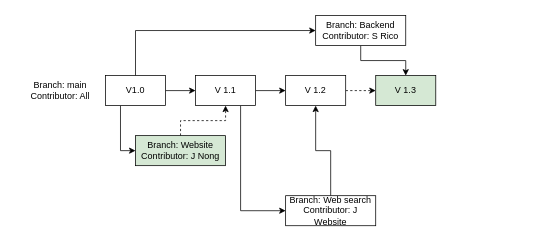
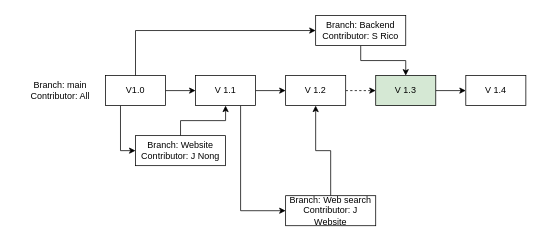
  <mxCell id="0" />
  <mxCell id="1" parent="0" />
  <mxCell id="2" style="edgeStyle=orthogonalEdgeStyle;rounded=0;orthogonalLoop=1;jettySize=auto;html=1;exitX=1;exitY=0.5;exitDx=0;exitDy=0;entryX=0;entryY=0.5;entryDx=0;entryDy=0;" edge="1" parent="1" source="5" target="8"><mxGeometry relative="1" as="geometry" /></mxCell>
  <mxCell id="3" style="edgeStyle=orthogonalEdgeStyle;rounded=0;orthogonalLoop=1;jettySize=auto;html=1;exitX=0.5;exitY=0;exitDx=0;exitDy=0;entryX=0;entryY=0.5;entryDx=0;entryDy=0;" edge="1" parent="1" source="5" target="15"><mxGeometry relative="1" as="geometry" /></mxCell>
  <mxCell id="4" style="edgeStyle=orthogonalEdgeStyle;rounded=0;orthogonalLoop=1;jettySize=auto;html=1;exitX=0.25;exitY=1;exitDx=0;exitDy=0;entryX=0;entryY=0.5;entryDx=0;entryDy=0;" edge="1" parent="1" source="5" target="18"><mxGeometry relative="1" as="geometry" /></mxCell>
  <mxCell id="5" value="V1.0" style="rounded=0;whiteSpace=wrap;html=1;" vertex="1" parent="1"><mxGeometry x="140" y="100" width="80" height="40" as="geometry" /></mxCell>
  <mxCell id="6" style="edgeStyle=orthogonalEdgeStyle;rounded=0;orthogonalLoop=1;jettySize=auto;html=1;exitX=1;exitY=0.5;exitDx=0;exitDy=0;entryX=0;entryY=0.5;entryDx=0;entryDy=0;" edge="1" parent="1" source="8" target="10"><mxGeometry relative="1" as="geometry" /></mxCell>
  <mxCell id="7" style="edgeStyle=orthogonalEdgeStyle;rounded=0;orthogonalLoop=1;jettySize=auto;html=1;exitX=0.75;exitY=1;exitDx=0;exitDy=0;entryX=0;entryY=0.5;entryDx=0;entryDy=0;" edge="1" parent="1" source="8" target="20"><mxGeometry relative="1" as="geometry" /></mxCell>
  <mxCell id="8" value="V 1.1" style="rounded=0;whiteSpace=wrap;html=1;" vertex="1" parent="1"><mxGeometry x="260" y="100" width="80" height="40" as="geometry" /></mxCell>
  <mxCell id="9" style="edgeStyle=orthogonalEdgeStyle;rounded=0;orthogonalLoop=1;jettySize=auto;html=1;exitX=1;exitY=0.5;exitDx=0;exitDy=0;entryX=0;entryY=0.5;entryDx=0;entryDy=0;dashed=1;" edge="1" parent="1" source="10" target="12"><mxGeometry relative="1" as="geometry" /></mxCell>
  <mxCell id="10" value="V 1.2" style="rounded=0;whiteSpace=wrap;html=1;" vertex="1" parent="1"><mxGeometry x="380" y="100" width="80" height="40" as="geometry" /></mxCell>
+ <mxCell id="11" style="edgeStyle=orthogonalEdgeStyle;rounded=0;orthogonalLoop=1;jettySize=auto;html=1;exitX=1;exitY=0.5;exitDx=0;exitDy=0;entryX=0;entryY=0.5;entryDx=0;entryDy=0;" edge="1" parent="1" source="12" target="13"><mxGeometry relative="1" as="geometry" /></mxCell>
  <mxCell id="12" value="V 1.3" style="rounded=0;whiteSpace=wrap;html=1;fillColor=#d5e8d4;" vertex="1" parent="1"><mxGeometry x="500" y="100" width="80" height="40" as="geometry" /></mxCell>
+ <mxCell id="13" value="V 1.4" style="rounded=0;whiteSpace=wrap;html=1;" vertex="1" parent="1"><mxGeometry x="620" y="100" width="80" height="40" as="geometry" /></mxCell>
  <mxCell id="14" style="edgeStyle=orthogonalEdgeStyle;rounded=0;orthogonalLoop=1;jettySize=auto;html=1;exitX=0.5;exitY=1;exitDx=0;exitDy=0;entryX=0.5;entryY=0;entryDx=0;entryDy=0;" edge="1" parent="1" source="15" target="12"><mxGeometry relative="1" as="geometry" /></mxCell>
  <mxCell id="15" value="Branch: Backend&lt;br&gt;Contributor: S Rico" style="rounded=0;whiteSpace=wrap;html=1;" vertex="1" parent="1"><mxGeometry x="420" y="20" width="120" height="40" as="geometry" /></mxCell>
  <mxCell id="16" value="Branch: main&lt;br&gt;Contributor: All" style="text;html=1;strokeColor=none;fillColor=none;align=center;verticalAlign=middle;whiteSpace=wrap;rounded=0;" vertex="1" parent="1"><mxGeometry x="20" y="100" width="120" height="40" as="geometry" /></mxCell>
- <mxCell id="17" style="edgeStyle=orthogonalEdgeStyle;rounded=0;orthogonalLoop=1;jettySize=auto;html=1;exitX=0.5;exitY=0;exitDx=0;exitDy=0;entryX=0.5;entryY=1;entryDx=0;entryDy=0;dashed=1;" edge="1" parent="1" source="18" target="8"><mxGeometry relative="1" as="geometry" /></mxCell>
- <mxCell id="18" value="Branch: Website&lt;br&gt;Contributor: J Nong" style="rounded=0;whiteSpace=wrap;html=1;fillColor=#d5e8d4;" vertex="1" parent="1"><mxGeometry x="180" y="180" width="120" height="40" as="geometry" /></mxCell>
+ <mxCell id="17" style="edgeStyle=orthogonalEdgeStyle;rounded=0;orthogonalLoop=1;jettySize=auto;html=1;exitX=0.5;exitY=0;exitDx=0;exitDy=0;entryX=0.5;entryY=1;entryDx=0;entryDy=0;" edge="1" parent="1" source="18" target="8"><mxGeometry relative="1" as="geometry" /></mxCell>
+ <mxCell id="18" value="Branch: Website&lt;br&gt;Contributor: J Nong" style="rounded=0;whiteSpace=wrap;html=1;" vertex="1" parent="1"><mxGeometry x="180" y="180" width="120" height="40" as="geometry" /></mxCell>
  <mxCell id="19" style="edgeStyle=orthogonalEdgeStyle;rounded=0;orthogonalLoop=1;jettySize=auto;html=1;exitX=0.5;exitY=0;exitDx=0;exitDy=0;entryX=0.5;entryY=1;entryDx=0;entryDy=0;" edge="1" parent="1" source="20" target="10"><mxGeometry relative="1" as="geometry" /></mxCell>
  <mxCell id="20" value="Branch: Web search&lt;br&gt;Contributor: J Website" style="rounded=0;whiteSpace=wrap;html=1;" vertex="1" parent="1"><mxGeometry x="380" y="260" width="120" height="40" as="geometry" /></mxCell>
